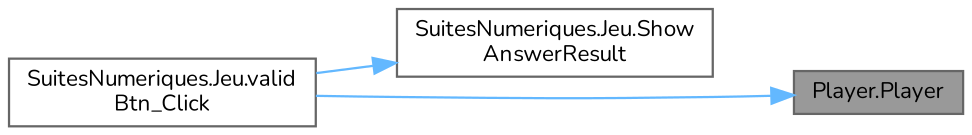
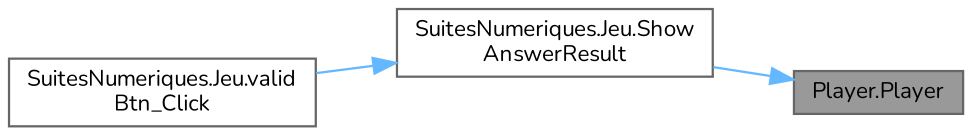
  digraph {
    fontname=Nunito
    rankdir=RL
    node [color=grey40 fillcolor=white fontname=Nunito fontsize=10 shape=box style=filled]
    edge [color=steelblue1 dir=back fontname=Nunito fontsize=10 labelfontname=Helvetica labelfontsize=10 style=solid]
    n1 [color=gray40 fillcolor=grey60 fontcolor=black height=0.2 label="Player.Player" width=0.4]
    n2 [height=0.2 label="SuitesNumeriques.Jeu.Show\lAnswerResult" width=0.4]
    n3 [height=0.2 label="SuitesNumeriques.Jeu.valid\lBtn_Click" width=0.4]
-   n1 -> n3
+   n1 -> n2
    n2 -> n3
  }
